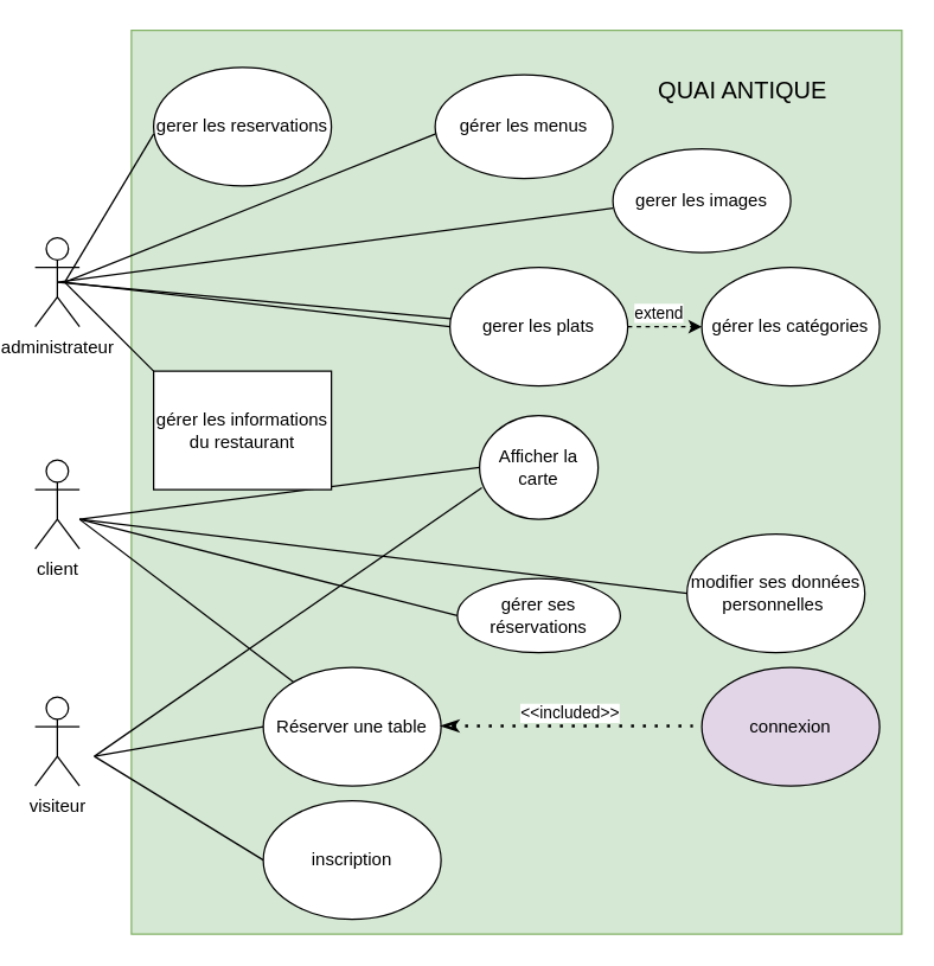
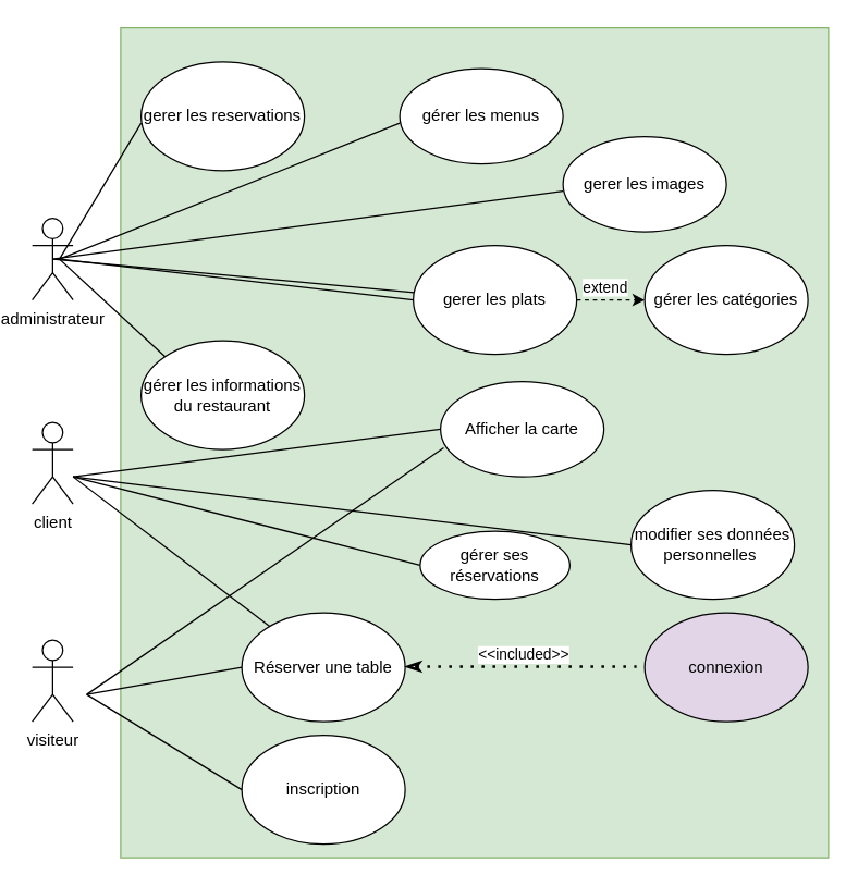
  <mxCell id="0" />
  <mxCell id="1" parent="0" />
  <mxCell id="2" value="" style="rounded=0;whiteSpace=wrap;html=1;fillColor=#d5e8d4;strokeColor=#82b366;" parent="1" vertex="1"><mxGeometry x="85" y="20" width="520" height="610" as="geometry" /></mxCell>
- <mxCell id="3" value="&lt;font style=&quot;font-size: 16px;&quot;&gt;QUAI ANTIQUE&amp;nbsp;&lt;/font&gt;" style="text;html=1;align=center;verticalAlign=middle;whiteSpace=wrap;rounded=0;" parent="1" vertex="1"><mxGeometry x="420" y="40" width="160" height="40" as="geometry" /></mxCell>
  <mxCell id="4" value="client" style="shape=umlActor;verticalLabelPosition=bottom;verticalAlign=top;html=1;outlineConnect=0;" vertex="1" parent="1"><mxGeometry x="20" y="310" width="30" height="60" as="geometry" /></mxCell>
  <mxCell id="5" value="administrateur" style="shape=umlActor;verticalLabelPosition=bottom;verticalAlign=top;html=1;outlineConnect=0;" vertex="1" parent="1"><mxGeometry x="20" y="160" width="30" height="60" as="geometry" /></mxCell>
  <mxCell id="6" value="visiteur" style="shape=umlActor;verticalLabelPosition=bottom;verticalAlign=top;html=1;outlineConnect=0;" vertex="1" parent="1"><mxGeometry x="20" y="470" width="30" height="60" as="geometry" /></mxCell>
- <mxCell id="7" value="Afficher la carte" style="ellipse;whiteSpace=wrap;html=1;" vertex="1" parent="1"><mxGeometry x="320" y="280" width="80" height="70" as="geometry" /></mxCell>
+ <mxCell id="7" value="Afficher la carte" style="ellipse;whiteSpace=wrap;html=1;" vertex="1" parent="1"><mxGeometry x="320" y="280" width="120" height="70" as="geometry" /></mxCell>
  <mxCell id="8" value="inscription" style="ellipse;whiteSpace=wrap;html=1;" vertex="1" parent="1"><mxGeometry x="174" y="540" width="120" height="80" as="geometry" /></mxCell>
  <mxCell id="9" value="Réserver une table" style="ellipse;whiteSpace=wrap;html=1;" vertex="1" parent="1"><mxGeometry x="174" y="450" width="120" height="80" as="geometry" /></mxCell>
  <mxCell id="10" value="connexion" style="ellipse;whiteSpace=wrap;html=1;fillColor=#e1d5e7;" vertex="1" parent="1"><mxGeometry x="470" y="450" width="120" height="80" as="geometry" /></mxCell>
  <mxCell id="11" value="" style="endArrow=none;html=1;rounded=0;entryX=0;entryY=0.5;entryDx=0;entryDy=0;" edge="1" parent="1" target="8"><mxGeometry width="50" height="50" relative="1" as="geometry"><mxPoint x="60" y="510" as="sourcePoint" /><mxPoint x="250" y="490" as="targetPoint" /></mxGeometry></mxCell>
  <mxCell id="12" value="" style="endArrow=none;html=1;rounded=0;entryX=0;entryY=0.5;entryDx=0;entryDy=0;" edge="1" parent="1" target="9"><mxGeometry width="50" height="50" relative="1" as="geometry"><mxPoint x="60" y="510" as="sourcePoint" /><mxPoint x="170" y="440" as="targetPoint" /></mxGeometry></mxCell>
  <mxCell id="13" value="" style="endArrow=none;dashed=1;html=1;dashPattern=1 3;strokeWidth=2;rounded=0;startArrow=classicThin;startFill=0;" edge="1" parent="1"><mxGeometry width="50" height="50" relative="1" as="geometry"><mxPoint x="294" y="489.5" as="sourcePoint" /><mxPoint x="464" y="489.5" as="targetPoint" /></mxGeometry></mxCell>
  <mxCell id="14" value="&amp;lt;&amp;lt;included&amp;gt;&amp;gt;" style="edgeLabel;html=1;align=center;verticalAlign=middle;resizable=0;points=[];" vertex="1" connectable="0" parent="13"><mxGeometry x="-0.309" y="2" relative="1" as="geometry"><mxPoint x="27" y="-7" as="offset" /></mxGeometry></mxCell>
  <mxCell id="15" value="" style="endArrow=none;html=1;rounded=0;entryX=0.019;entryY=0.695;entryDx=0;entryDy=0;entryPerimeter=0;" edge="1" parent="1" target="7"><mxGeometry width="50" height="50" relative="1" as="geometry"><mxPoint x="60" y="510" as="sourcePoint" /><mxPoint x="310" y="310" as="targetPoint" /></mxGeometry></mxCell>
  <mxCell id="16" value="" style="endArrow=none;html=1;rounded=0;entryX=0;entryY=0.5;entryDx=0;entryDy=0;" edge="1" parent="1" target="7"><mxGeometry width="50" height="50" relative="1" as="geometry"><mxPoint x="50" y="350" as="sourcePoint" /><mxPoint x="310" y="310" as="targetPoint" /></mxGeometry></mxCell>
  <mxCell id="17" value="" style="endArrow=none;html=1;rounded=0;exitX=0.5;exitY=0.5;exitDx=0;exitDy=0;exitPerimeter=0;" edge="1" parent="1" source="5" target="20"><mxGeometry width="50" height="50" relative="1" as="geometry"><mxPoint x="40" y="150" as="sourcePoint" /><mxPoint x="90" y="100" as="targetPoint" /></mxGeometry></mxCell>
  <mxCell id="18" value="gérer les menus" style="ellipse;whiteSpace=wrap;html=1;" vertex="1" parent="1"><mxGeometry x="290" y="50" width="120" height="70" as="geometry" /></mxCell>
  <mxCell id="19" value="gerer les images" style="ellipse;whiteSpace=wrap;html=1;" vertex="1" parent="1"><mxGeometry x="410" y="100" width="120" height="70" as="geometry" /></mxCell>
  <mxCell id="20" value="gerer les plats" style="ellipse;whiteSpace=wrap;html=1;" vertex="1" parent="1"><mxGeometry x="300" y="180" width="120" height="80" as="geometry" /></mxCell>
  <mxCell id="21" value="gerer les reservations" style="ellipse;whiteSpace=wrap;html=1;" vertex="1" parent="1"><mxGeometry x="100" y="45" width="120" height="80" as="geometry" /></mxCell>
- <mxCell id="22" value="gérer les informations du restaurant" style="whiteSpace=wrap;html=1;rounded=0;" vertex="1" parent="1"><mxGeometry x="100" y="250" width="120" height="80" as="geometry" /></mxCell>
+ <mxCell id="22" value="gérer les informations du restaurant" style="ellipse;whiteSpace=wrap;html=1;" vertex="1" parent="1"><mxGeometry x="100" y="250" width="120" height="80" as="geometry" /></mxCell>
  <mxCell id="23" value="gérer les catégories" style="ellipse;whiteSpace=wrap;html=1;" vertex="1" parent="1"><mxGeometry x="470" y="180" width="120" height="80" as="geometry" /></mxCell>
  <mxCell id="24" value="" style="endArrow=none;html=1;rounded=0;entryX=0;entryY=0;entryDx=0;entryDy=0;" edge="1" parent="1" target="22"><mxGeometry width="50" height="50" relative="1" as="geometry"><mxPoint x="40" y="190" as="sourcePoint" /><mxPoint x="120" y="180" as="targetPoint" /></mxGeometry></mxCell>
  <mxCell id="25" value="" style="endArrow=none;html=1;rounded=0;" edge="1" parent="1"><mxGeometry width="50" height="50" relative="1" as="geometry"><mxPoint x="40" y="190" as="sourcePoint" /><mxPoint x="100" y="90" as="targetPoint" /></mxGeometry></mxCell>
  <mxCell id="26" value="" style="endArrow=none;html=1;rounded=0;" edge="1" parent="1"><mxGeometry width="50" height="50" relative="1" as="geometry"><mxPoint x="40" y="190" as="sourcePoint" /><mxPoint x="290" y="90" as="targetPoint" /></mxGeometry></mxCell>
  <mxCell id="27" value="" style="endArrow=none;html=1;rounded=0;entryX=0;entryY=0.5;entryDx=0;entryDy=0;entryPerimeter=0;" edge="1" parent="1" target="20"><mxGeometry width="50" height="50" relative="1" as="geometry"><mxPoint x="40" y="190" as="sourcePoint" /><mxPoint x="300" y="230" as="targetPoint" /></mxGeometry></mxCell>
  <mxCell id="28" value="" style="endArrow=none;html=1;rounded=0;exitX=0.5;exitY=0.5;exitDx=0;exitDy=0;exitPerimeter=0;" edge="1" parent="1" source="5"><mxGeometry width="50" height="50" relative="1" as="geometry"><mxPoint x="360" y="190" as="sourcePoint" /><mxPoint x="410" y="140" as="targetPoint" /></mxGeometry></mxCell>
  <mxCell id="29" value="" style="endArrow=classic;html=1;rounded=0;exitX=1;exitY=0.5;exitDx=0;exitDy=0;dashed=1;" edge="1" parent="1" source="20"><mxGeometry width="50" height="50" relative="1" as="geometry"><mxPoint x="420" y="270" as="sourcePoint" /><mxPoint x="470" y="220" as="targetPoint" /></mxGeometry></mxCell>
  <mxCell id="30" value="extend" style="edgeLabel;html=1;align=center;verticalAlign=middle;resizable=0;points=[];" vertex="1" connectable="0" parent="29"><mxGeometry x="-0.013" y="4" relative="1" as="geometry"><mxPoint x="-5" y="-6" as="offset" /></mxGeometry></mxCell>
  <mxCell id="31" value="" style="endArrow=none;html=1;rounded=0;" edge="1" parent="1" target="9"><mxGeometry width="50" height="50" relative="1" as="geometry"><mxPoint x="50" y="350" as="sourcePoint" /><mxPoint x="180" y="410" as="targetPoint" /></mxGeometry></mxCell>
  <mxCell id="32" value="gérer ses réservations" style="ellipse;whiteSpace=wrap;html=1;" vertex="1" parent="1"><mxGeometry x="305" y="390" width="110" height="50" as="geometry" /></mxCell>
  <mxCell id="33" value="modifier ses données personnelles&amp;nbsp;" style="ellipse;whiteSpace=wrap;html=1;" vertex="1" parent="1"><mxGeometry x="460" y="360" width="120" height="80" as="geometry" /></mxCell>
  <mxCell id="34" value="" style="endArrow=none;html=1;rounded=0;entryX=0;entryY=0.5;entryDx=0;entryDy=0;" edge="1" parent="1" target="32"><mxGeometry width="50" height="50" relative="1" as="geometry"><mxPoint x="50" y="350" as="sourcePoint" /><mxPoint x="290" y="360" as="targetPoint" /></mxGeometry></mxCell>
  <mxCell id="35" value="" style="endArrow=none;html=1;rounded=0;" edge="1" parent="1"><mxGeometry width="50" height="50" relative="1" as="geometry"><mxPoint x="50" y="350" as="sourcePoint" /><mxPoint x="460" y="400" as="targetPoint" /></mxGeometry></mxCell>
